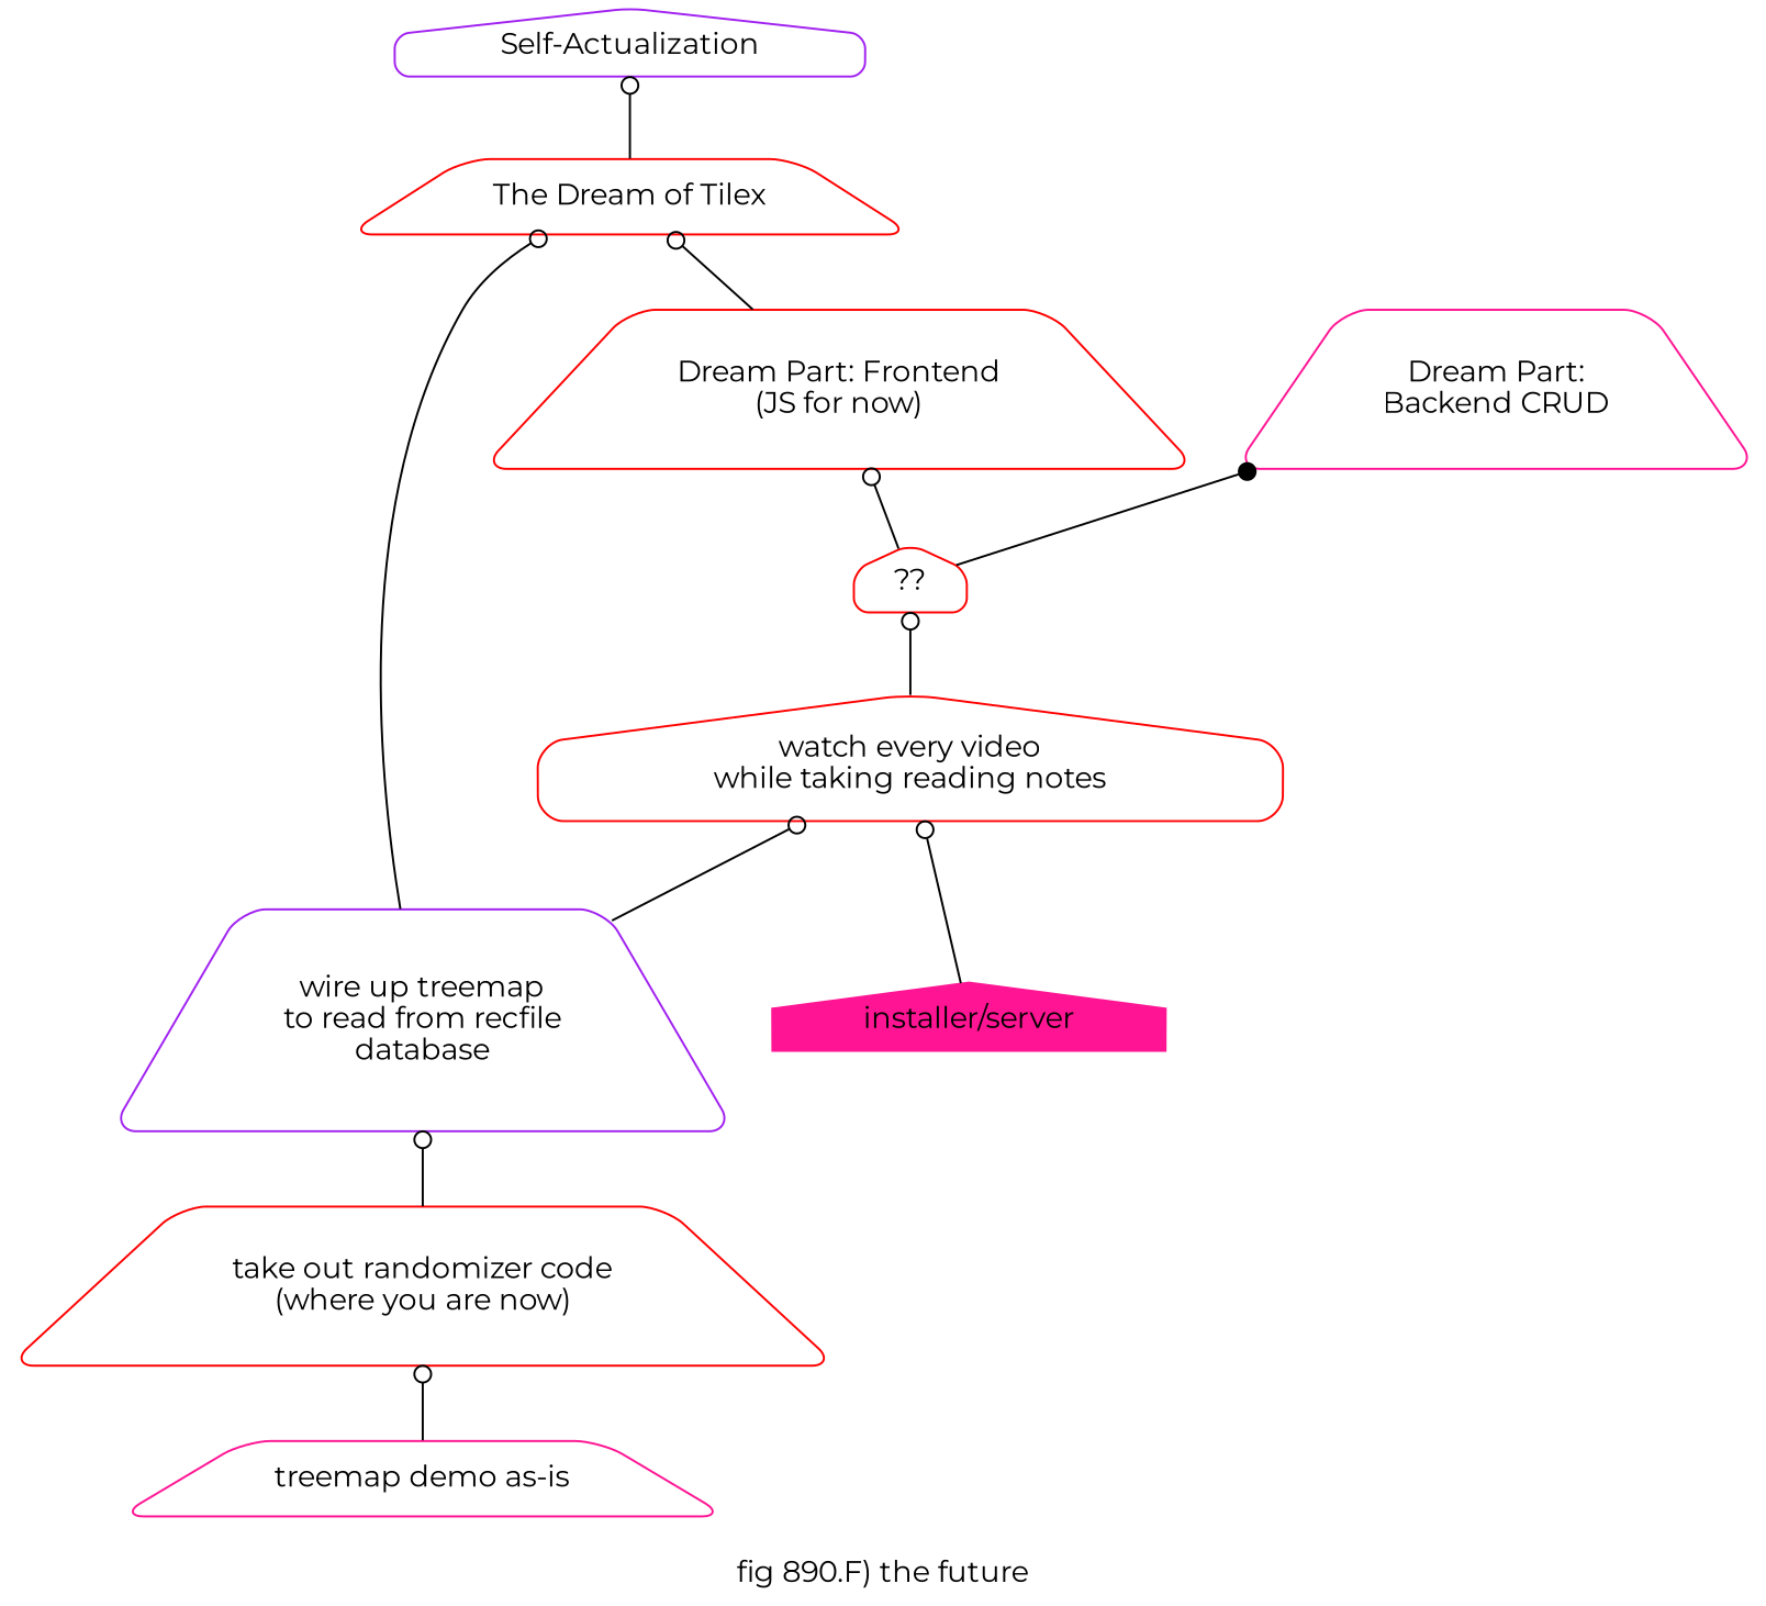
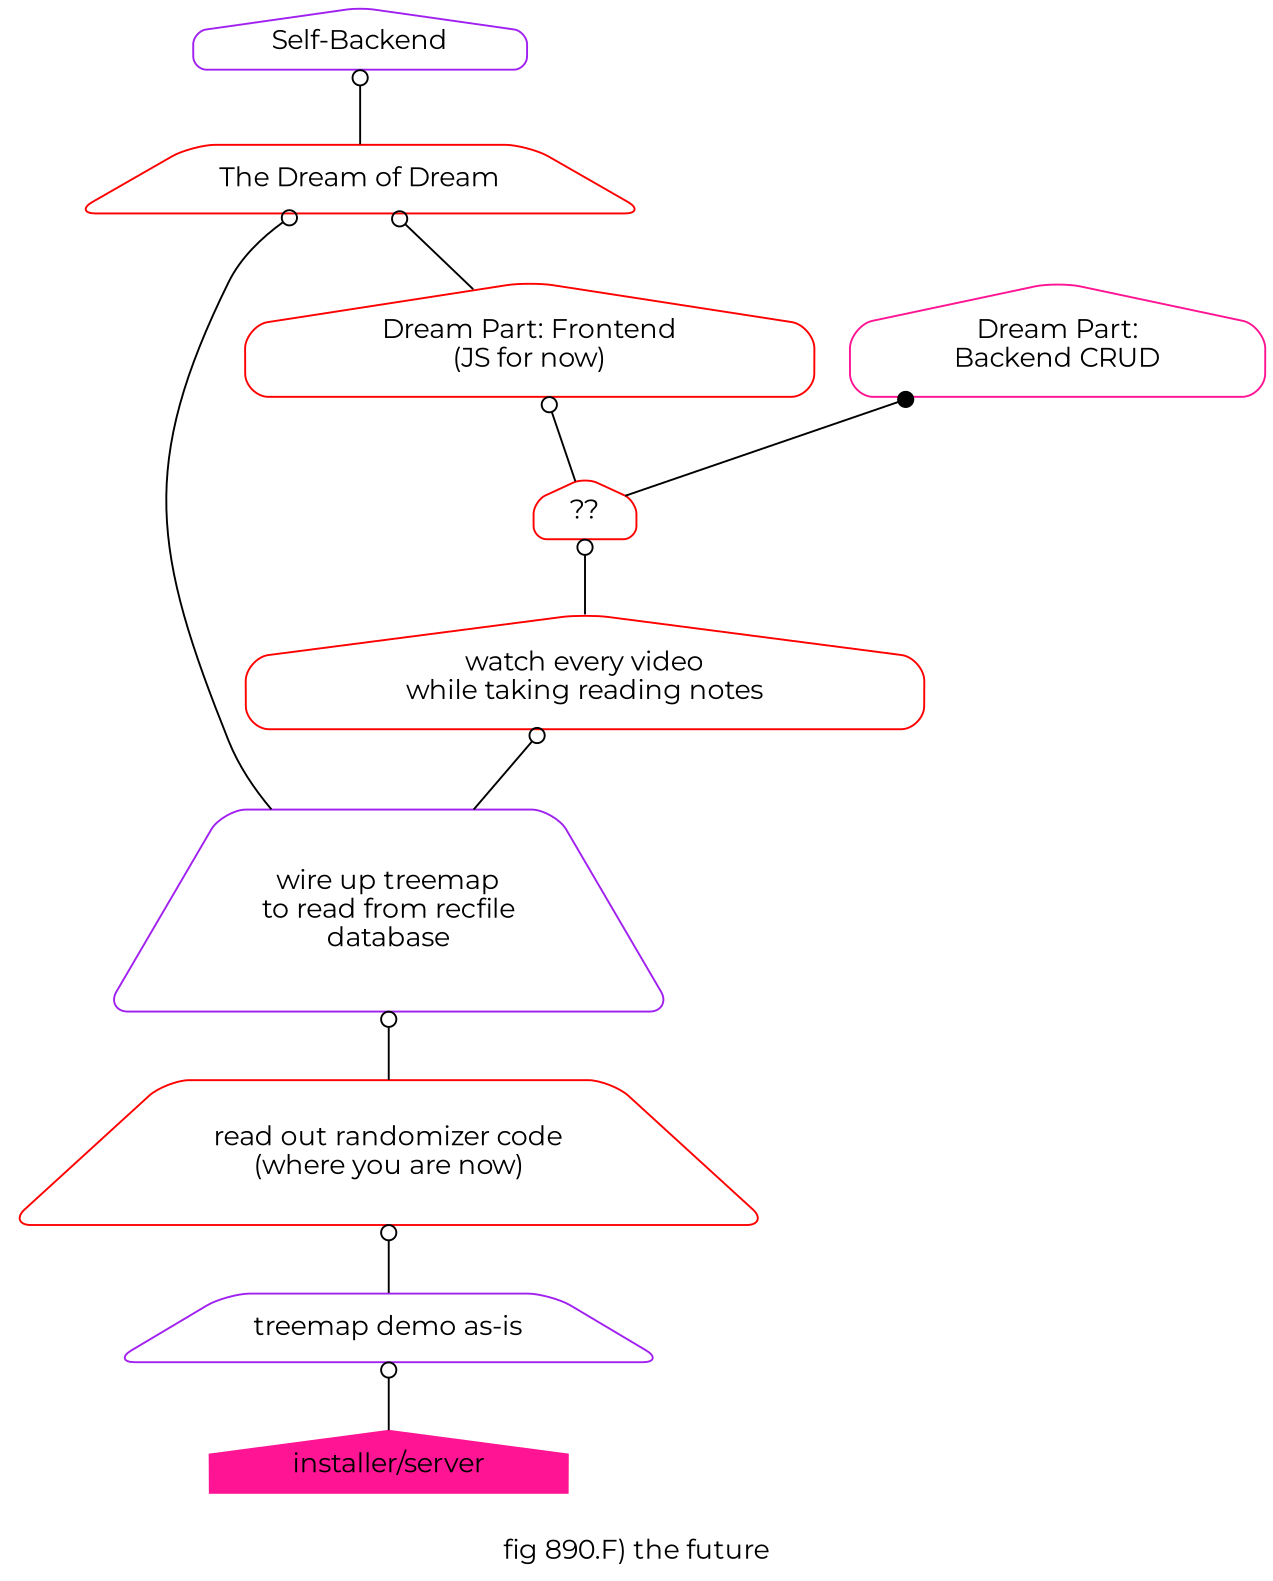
  digraph {
    fontname=Montserrat
    label="\nfig 890.F) the future"
    rankdir=BT
    node [color=red fontname=Montserrat shape=house style=rounded]
    edge [arrowhead=odot fontname=Montserrat]
-   n1 [color=purple label="Self-Actualization"]
-   n2 [label="The Dream of Tilex" shape=trapezium]
-   n3 [label="Dream Part: Frontend\n(JS for now)" shape=trapezium]
-   n4 [color=deeppink label="Dream Part:\nBackend CRUD" shape=trapezium]
+   n1 [color=purple label="Self-Backend"]
+   n2 [label="The Dream of Dream" shape=trapezium]
+   n3 [label="Dream Part: Frontend\n(JS for now)"]
+   n4 [color=deeppink label="Dream Part:\nBackend CRUD"]
    n5 [label="??"]
    n6 [label="watch every video\nwhile taking reading notes"]
    n7 [color=purple label="wire up treemap\nto read from recfile\ndatabase" shape=trapezium]
-   n8 [label="take out randomizer code\n(where you are now)" shape=trapezium]
-   n9 [color=deeppink label="treemap demo as-is" shape=trapezium]
+   n8 [label="read out randomizer code\n(where you are now)" shape=trapezium]
+   n9 [color=purple label="treemap demo as-is" shape=trapezium]
    n10 [color=deeppink label="installer/server" style=filled]
    n2 -> n1
    n3 -> n2
    n5 -> n3
    n5 -> n4 [arrowhead=dot]
    n6 -> n5
    n7 -> n2
    n7 -> n6
    n8 -> n7
    n9 -> n8
-   n10 -> n6
+   n10 -> n9
  }
